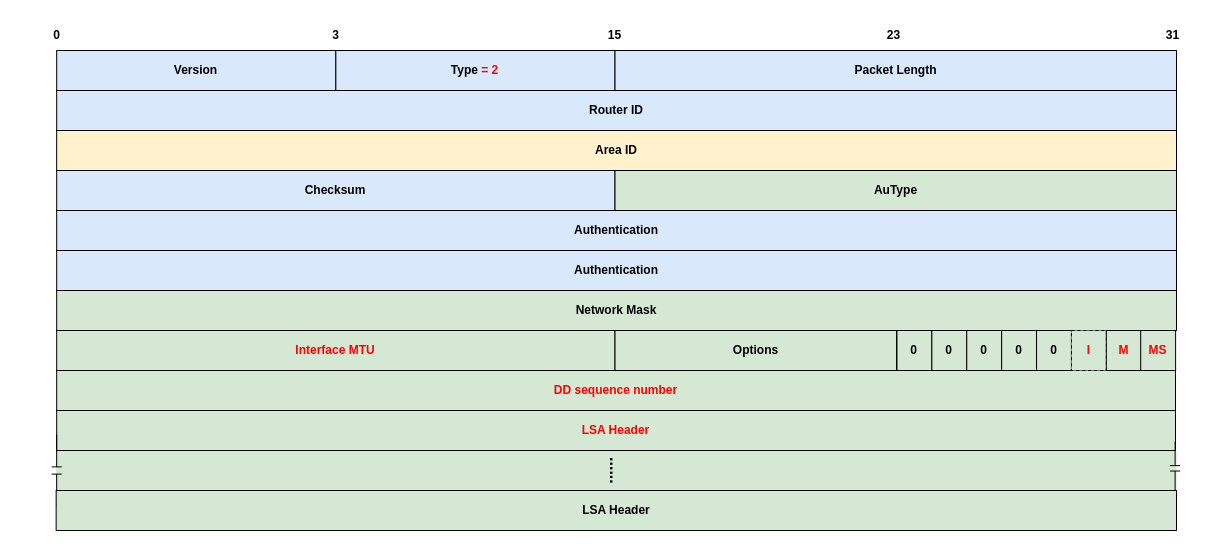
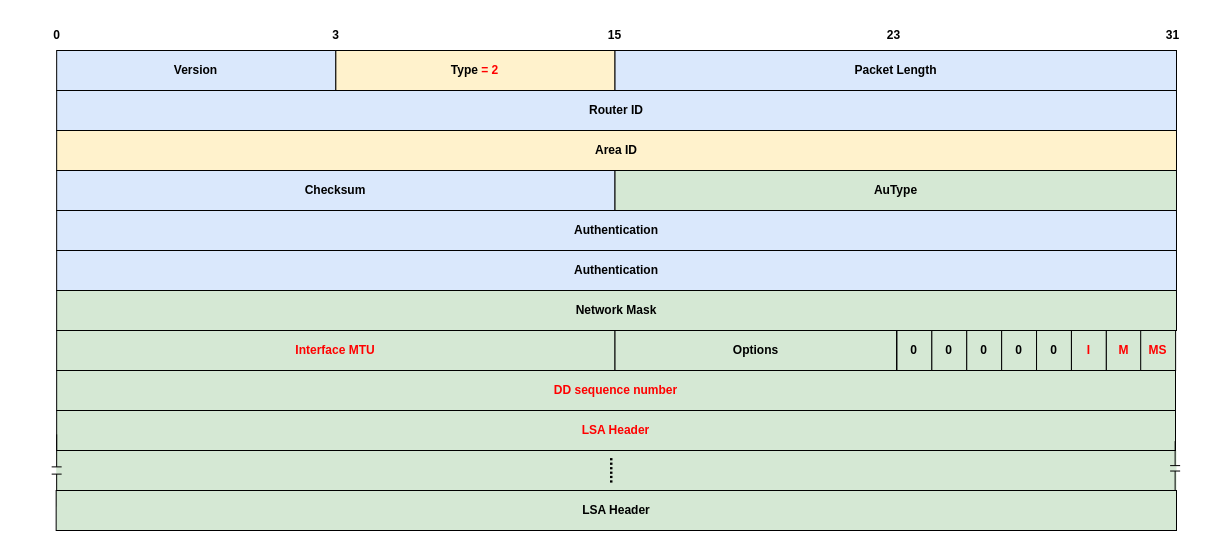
  <mxCell id="0" />
  <mxCell id="1" parent="0" />
  <mxCell id="2" value="" style="rounded=0;whiteSpace=wrap;html=1;fillColor=#d5e8d4;strokeColor=none;fontStyle=1" parent="1" vertex="1"><mxGeometry x="55.65" y="450" width="1120.35" height="40" as="geometry" /></mxCell>
  <mxCell id="3" value="&lt;span&gt;Version&lt;/span&gt;" style="rounded=0;whiteSpace=wrap;html=1;fillColor=#dae8fc;strokeColor=#000000;fontStyle=1" parent="1" vertex="1"><mxGeometry x="56.172" y="50" width="279.169" height="40" as="geometry" /></mxCell>
- <mxCell id="4" value="&lt;span&gt;Type &lt;font style=&quot;color: rgb(255, 0, 0);&quot;&gt;= 2&lt;/font&gt;&lt;/span&gt;" style="rounded=0;whiteSpace=wrap;html=1;fillColor=#dae8fc;strokeColor=#000000;fontStyle=1" parent="1" vertex="1"><mxGeometry x="335.341" y="50" width="279.169" height="40" as="geometry" /></mxCell>
+ <mxCell id="4" value="&lt;span&gt;Type &lt;font style=&quot;color: rgb(255, 0, 0);&quot;&gt;= 2&lt;/font&gt;&lt;/span&gt;" style="rounded=0;whiteSpace=wrap;html=1;fillColor=#fff2cc;strokeColor=#000000;fontStyle=1;" parent="1" vertex="1"><mxGeometry x="335.341" y="50" width="279.169" height="40" as="geometry" /></mxCell>
  <mxCell id="5" value="Packet Length" style="rounded=0;whiteSpace=wrap;html=1;fillColor=#dae8fc;strokeColor=#000000;fontStyle=1" parent="1" vertex="1"><mxGeometry x="614.51" y="50" width="561.49" height="40" as="geometry" /></mxCell>
  <mxCell id="6" value="Router ID" style="rounded=0;whiteSpace=wrap;html=1;fillColor=#dae8fc;strokeColor=#000000;fontStyle=1" parent="1" vertex="1"><mxGeometry x="56.17" y="90" width="1119.83" height="40" as="geometry" /></mxCell>
  <mxCell id="7" value="Area ID" style="rounded=0;whiteSpace=wrap;html=1;fillColor=#fff2cc;strokeColor=#000000;fontStyle=1;" parent="1" vertex="1"><mxGeometry x="56.17" y="130" width="1119.83" height="40" as="geometry" /></mxCell>
  <mxCell id="8" value="&lt;span&gt;0&lt;/span&gt;" style="text;html=1;align=center;verticalAlign=middle;resizable=0;points=[];autosize=1;strokeColor=none;fillColor=none;fontStyle=1" parent="1" vertex="1"><mxGeometry x="41.17" y="20" width="30" height="30" as="geometry" /></mxCell>
  <mxCell id="9" value="&lt;span&gt;3&lt;/span&gt;" style="text;html=1;align=center;verticalAlign=middle;resizable=0;points=[];autosize=1;strokeColor=none;fillColor=none;fontStyle=1" parent="1" vertex="1"><mxGeometry x="320.339" y="20" width="30" height="30" as="geometry" /></mxCell>
  <mxCell id="10" value="&lt;span&gt;15&lt;/span&gt;" style="text;html=1;align=center;verticalAlign=middle;resizable=0;points=[];autosize=1;strokeColor=none;fillColor=none;fontStyle=1" parent="1" vertex="1"><mxGeometry x="593.904" y="20" width="40" height="30" as="geometry" /></mxCell>
  <mxCell id="11" value="&lt;span&gt;31&lt;/span&gt;" style="text;html=1;align=center;verticalAlign=middle;resizable=0;points=[];autosize=1;strokeColor=none;fillColor=none;fontStyle=1" parent="1" vertex="1"><mxGeometry x="1151.628" y="20" width="40" height="30" as="geometry" /></mxCell>
  <mxCell id="12" value="Checksum" style="rounded=0;whiteSpace=wrap;html=1;fillColor=#dae8fc;strokeColor=#000000;fontStyle=1" parent="1" vertex="1"><mxGeometry x="56.172" y="170" width="558.338" height="40" as="geometry" /></mxCell>
  <mxCell id="13" value="AuType" style="rounded=0;whiteSpace=wrap;html=1;fillColor=#d5e8d4;strokeColor=#000000;fontStyle=1;" parent="1" vertex="1"><mxGeometry x="614.51" y="170" width="561.49" height="40" as="geometry" /></mxCell>
  <mxCell id="14" value="Authentication" style="rounded=0;whiteSpace=wrap;html=1;fillColor=#dae8fc;strokeColor=#000000;fontStyle=1" parent="1" vertex="1"><mxGeometry x="56.17" y="210" width="1119.83" height="40" as="geometry" /></mxCell>
  <mxCell id="15" value="Authentication" style="rounded=0;whiteSpace=wrap;html=1;fillColor=#dae8fc;strokeColor=#000000;fontStyle=1" parent="1" vertex="1"><mxGeometry x="56.17" y="250" width="1119.83" height="40" as="geometry" /></mxCell>
  <mxCell id="16" value="Network Mask" style="rounded=0;whiteSpace=wrap;html=1;fillColor=#d5e8d4;strokeColor=default;fontStyle=1" parent="1" vertex="1"><mxGeometry x="56.17" y="290" width="1119.83" height="40" as="geometry" /></mxCell>
  <mxCell id="17" style="edgeStyle=orthogonalEdgeStyle;rounded=0;orthogonalLoop=1;jettySize=auto;html=1;exitX=0.5;exitY=1;exitDx=0;exitDy=0;" parent="1" source="16" target="16" edge="1"><mxGeometry relative="1" as="geometry" /></mxCell>
  <mxCell id="18" value="&lt;font style=&quot;color: rgb(255, 0, 0);&quot;&gt;Interface MTU&lt;/font&gt;" style="rounded=0;whiteSpace=wrap;html=1;fillColor=#d5e8d4;strokeColor=default;fontStyle=1" parent="1" vertex="1"><mxGeometry x="56.172" y="330" width="558.338" height="40" as="geometry" /></mxCell>
  <mxCell id="19" value="Options" style="rounded=0;whiteSpace=wrap;html=1;fillColor=#d5e8d4;strokeColor=default;fontStyle=1" parent="1" vertex="1"><mxGeometry x="614.51" y="330" width="281.49" height="40" as="geometry" /></mxCell>
  <mxCell id="20" value="&lt;span&gt;23&lt;/span&gt;" style="text;html=1;align=center;verticalAlign=middle;resizable=0;points=[];autosize=1;strokeColor=none;fillColor=none;fontStyle=1" parent="1" vertex="1"><mxGeometry x="873.073" y="20" width="40" height="30" as="geometry" /></mxCell>
  <mxCell id="21" value="&lt;font style=&quot;color: rgb(255, 0, 0);&quot;&gt;DD sequence number&lt;/font&gt;" style="rounded=0;whiteSpace=wrap;html=1;fillColor=#d5e8d4;strokeColor=default;fontStyle=1" parent="1" vertex="1"><mxGeometry x="56.17" y="370" width="1118.83" height="40" as="geometry" /></mxCell>
  <mxCell id="22" value="&lt;font style=&quot;color: rgb(255, 0, 0);&quot;&gt;LSA Header&lt;/font&gt;" style="rounded=0;whiteSpace=wrap;html=1;fillColor=#d5e8d4;strokeColor=default;fontStyle=1" parent="1" vertex="1"><mxGeometry x="56.17" y="410" width="1118.83" height="40" as="geometry" /></mxCell>
  <mxCell id="23" value="" style="pointerEvents=1;verticalLabelPosition=bottom;shadow=0;dashed=0;align=center;html=1;verticalAlign=top;shape=mxgraph.electrical.capacitors.capacitor_1;rotation=90;" parent="1" vertex="1"><mxGeometry x="20.055" y="465" width="72.235" height="10" as="geometry" /></mxCell>
  <mxCell id="24" value="" style="pointerEvents=1;verticalLabelPosition=bottom;shadow=0;dashed=0;align=center;html=1;verticalAlign=top;shape=mxgraph.electrical.capacitors.capacitor_1;rotation=90;" parent="1" vertex="1"><mxGeometry x="1147.45" y="462.82" width="54.37" height="10" as="geometry" /></mxCell>
  <mxCell id="25" value="&lt;b&gt;&lt;font style=&quot;font-size: 16px;&quot;&gt;......&lt;/font&gt;&lt;/b&gt;" style="text;html=1;align=center;verticalAlign=middle;resizable=0;points=[];autosize=1;strokeColor=none;fillColor=none;rotation=90;" parent="1" vertex="1"><mxGeometry x="591.084" y="455" width="50" height="30" as="geometry" /></mxCell>
  <mxCell id="26" value="LSA Header" style="rounded=0;whiteSpace=wrap;html=1;fillColor=#d5e8d4;strokeColor=default;fontStyle=1" parent="1" vertex="1"><mxGeometry x="55.65" y="490" width="1120.35" height="40" as="geometry" /></mxCell>
  <mxCell id="27" value="" style="group" parent="1" vertex="1" connectable="0"><mxGeometry x="896.458" y="330" width="278.646" height="40" as="geometry" /></mxCell>
  <mxCell id="28" value="0" style="rounded=0;whiteSpace=wrap;html=1;fillColor=#d5e8d4;strokeColor=default;fontStyle=1" parent="27" vertex="1"><mxGeometry width="34.896" height="40" as="geometry" /></mxCell>
  <mxCell id="29" value="0" style="rounded=0;whiteSpace=wrap;html=1;fillColor=#d5e8d4;strokeColor=default;fontStyle=1" parent="27" vertex="1"><mxGeometry x="34.896" width="34.896" height="40" as="geometry" /></mxCell>
  <mxCell id="30" value="0" style="rounded=0;whiteSpace=wrap;html=1;fillColor=#d5e8d4;strokeColor=default;fontStyle=1" parent="27" vertex="1"><mxGeometry x="69.792" width="34.896" height="40" as="geometry" /></mxCell>
  <mxCell id="31" value="0" style="rounded=0;whiteSpace=wrap;html=1;fillColor=#d5e8d4;strokeColor=default;fontStyle=1" parent="27" vertex="1"><mxGeometry x="104.688" width="34.896" height="40" as="geometry" /></mxCell>
  <mxCell id="32" value="0" style="rounded=0;whiteSpace=wrap;html=1;fillColor=#d5e8d4;strokeColor=default;fontStyle=1" parent="27" vertex="1"><mxGeometry x="139.585" width="34.896" height="40" as="geometry" /></mxCell>
- <mxCell id="33" value="&lt;font style=&quot;color: rgb(255, 0, 0);&quot;&gt;I&lt;/font&gt;" style="rounded=0;whiteSpace=wrap;html=1;fillColor=#d5e8d4;strokeColor=default;fontStyle=1;dashed=1;" parent="27" vertex="1"><mxGeometry x="174.481" width="34.896" height="40" as="geometry" /></mxCell>
+ <mxCell id="33" value="&lt;font style=&quot;color: rgb(255, 0, 0);&quot;&gt;I&lt;/font&gt;" style="rounded=0;whiteSpace=wrap;html=1;fillColor=#d5e8d4;strokeColor=default;fontStyle=1" parent="27" vertex="1"><mxGeometry x="174.481" width="34.896" height="40" as="geometry" /></mxCell>
  <mxCell id="34" value="&lt;font style=&quot;color: rgb(255, 0, 0);&quot;&gt;M&lt;/font&gt;" style="rounded=0;whiteSpace=wrap;html=1;fillColor=#d5e8d4;strokeColor=default;fontStyle=1" parent="27" vertex="1"><mxGeometry x="209.377" width="34.896" height="40" as="geometry" /></mxCell>
  <mxCell id="35" value="&lt;font style=&quot;color: rgb(255, 0, 0);&quot;&gt;MS&lt;/font&gt;" style="rounded=0;whiteSpace=wrap;html=1;fillColor=#d5e8d4;strokeColor=default;fontStyle=1" parent="27" vertex="1"><mxGeometry x="243.75" width="34.896" height="40" as="geometry" /></mxCell>
